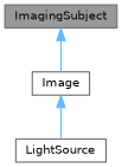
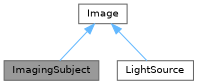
  digraph {
    node [color=gray40 fillcolor=white fontname=Helvetica fontsize=10 shape=box style=filled]
    edge [color=steelblue1 dir=back fontname=Helvetica fontsize=10 labelfontname=Helvetica labelfontsize=10 style=solid]
    n1 [fillcolor=grey60 fontcolor=black height=0.2 label=ImagingSubject width=0.4]
    n2 [height=0.2 label=Image width=0.4]
    n3 [height=0.2 label=LightSource width=0.4]
-   n1 -> n2
+   n2 -> n1
    n2 -> n3
  }
